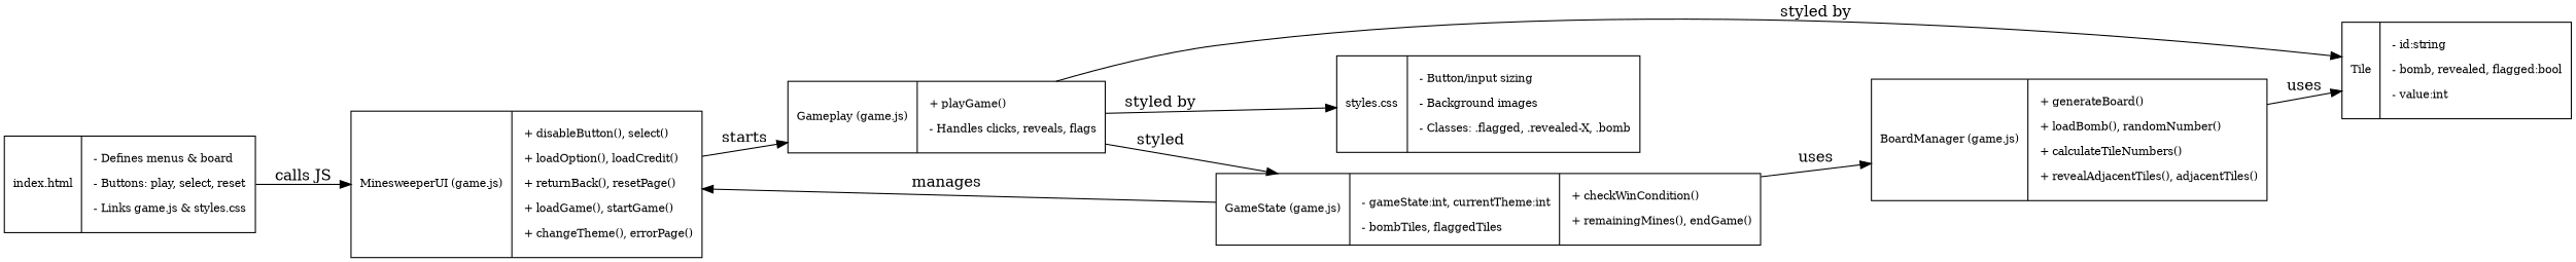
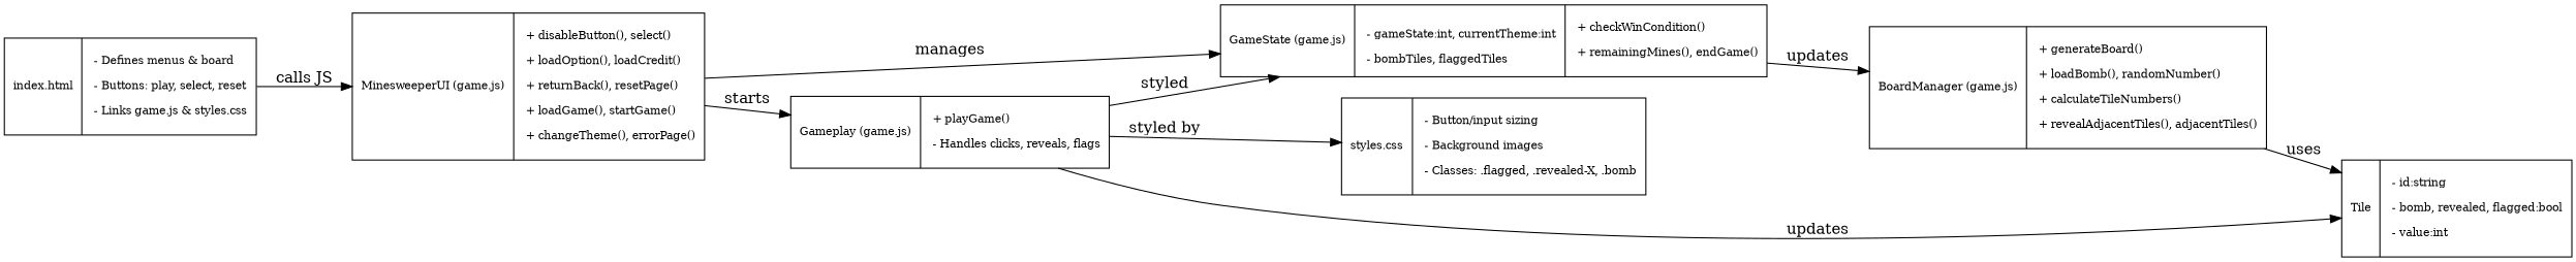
  digraph {
    rankdir=LR
    node [fontsize=10 shape=record]
    n1 [label="{index.html|\n        - Defines menus & board\l\n        - Buttons: play, select, reset\l\n        - Links game.js & styles.css\l\n    }"]
    n2 [label="{MinesweeperUI (game.js)|\n        + disableButton(), select()\l\n        + loadOption(), loadCredit()\l\n        + returnBack(), resetPage()\l\n        + loadGame(), startGame()\l\n        + changeTheme(), errorPage()\l\n    }"]
    n3 [label="{styles.css|\n        - Button/input sizing\l\n        - Background images\l\n        - Classes: .flagged, .revealed-X, .bomb\l\n    }"]
    n4 [label="{GameState (game.js)|\n        - gameState:int, currentTheme:int\l\n        - bombTiles, flaggedTiles\l|\n        + checkWinCondition()\l\n        + remainingMines(), endGame()\l\n    }"]
    n5 [label="{Gameplay (game.js)|\n        + playGame()\l\n        - Handles clicks, reveals, flags\l\n    }"]
    n6 [label="{BoardManager (game.js)|\n        + generateBoard()\l\n        + loadBomb(), randomNumber()\l\n        + calculateTileNumbers()\l\n        + revealAdjacentTiles(), adjacentTiles()\l\n    }"]
    n7 [label="{Tile|\n        - id:string\l\n        - bomb, revealed, flagged:bool\l\n        - value:int\l\n    }"]
    n1 -> n2 [label="calls JS"]
-   n4 -> n2 [label=manages]
+   n2 -> n4 [label=manages]
    n2 -> n5 [label=starts]
-   n4 -> n6 [label=uses]
+   n4 -> n6 [label=updates]
    n5 -> n3 [label="styled by"]
    n5 -> n4 [label=styled]
-   n5 -> n7 [label="styled by"]
+   n5 -> n7 [label=updates]
    n6 -> n7 [label=uses]
  }
